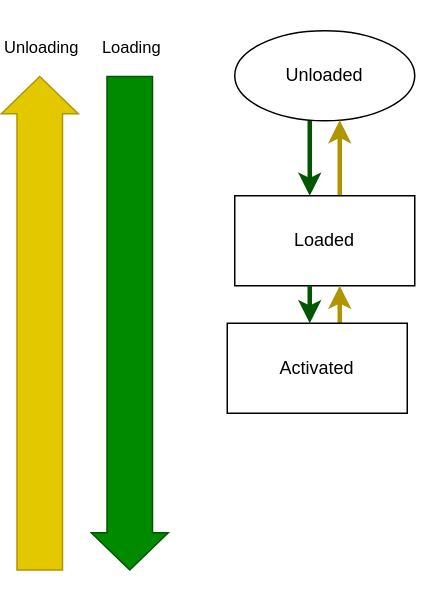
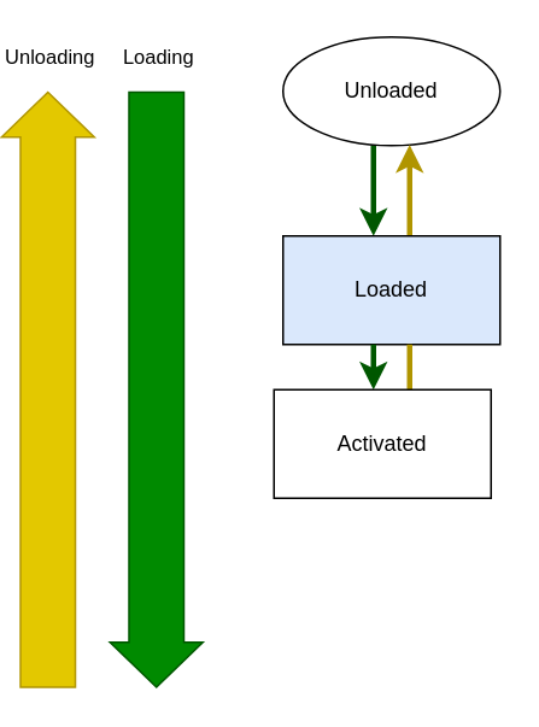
  <mxCell id="0" />
  <mxCell id="1" parent="0" />
  <mxCell id="2" style="edgeStyle=orthogonalEdgeStyle;rounded=0;orthogonalLoop=1;jettySize=auto;html=1;fillColor=#008a00;strokeColor=#005700;strokeWidth=3;" parent="1" source="3" target="5" edge="1"><mxGeometry relative="1" as="geometry"><Array as="points"><mxPoint x="200" y="100" /><mxPoint x="200" y="100" /></Array></mxGeometry></mxCell>
  <mxCell id="3" value="Unloaded" style="ellipse;whiteSpace=wrap;html=1;" parent="1" vertex="1"><mxGeometry x="150" y="20" width="120" height="60" as="geometry" /></mxCell>
  <mxCell id="4" style="edgeStyle=orthogonalEdgeStyle;rounded=0;orthogonalLoop=1;jettySize=auto;html=1;strokeWidth=3;fillColor=#e3c800;strokeColor=#B09500;" parent="1" source="5" target="3" edge="1"><mxGeometry relative="1" as="geometry"><Array as="points"><mxPoint x="220" y="110" /><mxPoint x="220" y="110" /></Array></mxGeometry></mxCell>
- <mxCell id="5" value="Loaded" style="whiteSpace=wrap;html=1;" parent="1" vertex="1"><mxGeometry x="150" y="130" width="120" height="60" as="geometry" /></mxCell>
+ <mxCell id="5" value="Loaded" style="whiteSpace=wrap;html=1;fillColor=#dae8fc;" parent="1" vertex="1"><mxGeometry x="150" y="130" width="120" height="60" as="geometry" /></mxCell>
  <mxCell id="6" style="edgeStyle=orthogonalEdgeStyle;rounded=0;orthogonalLoop=1;jettySize=auto;html=1;fillColor=#008a00;strokeColor=#005700;strokeWidth=3;" parent="1" target="8" edge="1"><mxGeometry relative="1" as="geometry"><Array as="points"><mxPoint x="200" y="190" /></Array><mxPoint x="200" y="190" as="sourcePoint" /></mxGeometry></mxCell>
- <mxCell id="7" style="edgeStyle=orthogonalEdgeStyle;rounded=0;orthogonalLoop=1;jettySize=auto;html=1;fillColor=#e3c800;strokeColor=#B09500;strokeWidth=3;" edge="1" parent="1" source="8" target="5"><mxGeometry relative="1" as="geometry"><Array as="points"><mxPoint x="220" y="210" /><mxPoint x="220" y="210" /></Array></mxGeometry></mxCell>
+ <mxCell id="7" style="edgeStyle=orthogonalEdgeStyle;rounded=0;orthogonalLoop=1;jettySize=auto;html=1;fillColor=#e3c800;strokeColor=#B09500;strokeWidth=3;endArrow=none;" edge="1" parent="1" source="8" target="5"><mxGeometry relative="1" as="geometry"><Array as="points"><mxPoint x="220" y="210" /><mxPoint x="220" y="210" /></Array></mxGeometry></mxCell>
  <mxCell id="8" value="Activated" style="whiteSpace=wrap;html=1;" parent="1" vertex="1"><mxGeometry x="145" y="215" width="120" height="60" as="geometry" /></mxCell>
  <mxCell id="9" value="" style="shape=flexArrow;endArrow=classic;html=1;rounded=0;width=30.345;endSize=7.952;fillColor=#008a00;strokeColor=#005700;" parent="1" edge="1"><mxGeometry width="50" height="50" relative="1" as="geometry"><mxPoint x="80" y="50" as="sourcePoint" /><mxPoint x="80" y="380" as="targetPoint" /></mxGeometry></mxCell>
  <mxCell id="10" value="Loading" style="edgeLabel;html=1;align=center;verticalAlign=middle;resizable=0;points=[];" parent="9" vertex="1" connectable="0"><mxGeometry x="0.199" y="-10" relative="1" as="geometry"><mxPoint x="10" y="-218" as="offset" /></mxGeometry></mxCell>
  <mxCell id="11" value="" style="shape=flexArrow;endArrow=classic;html=1;rounded=0;width=30.345;endSize=7.952;fillColor=#e3c800;strokeColor=#B09500;" parent="1" edge="1"><mxGeometry width="50" height="50" relative="1" as="geometry"><mxPoint x="20" y="380" as="sourcePoint" /><mxPoint x="20" y="50" as="targetPoint" /></mxGeometry></mxCell>
  <mxCell id="12" value="Unloading" style="edgeLabel;html=1;align=center;verticalAlign=middle;resizable=0;points=[];" parent="11" vertex="1" connectable="0"><mxGeometry x="0.199" y="-10" relative="1" as="geometry"><mxPoint x="-10" y="-152" as="offset" /></mxGeometry></mxCell>
